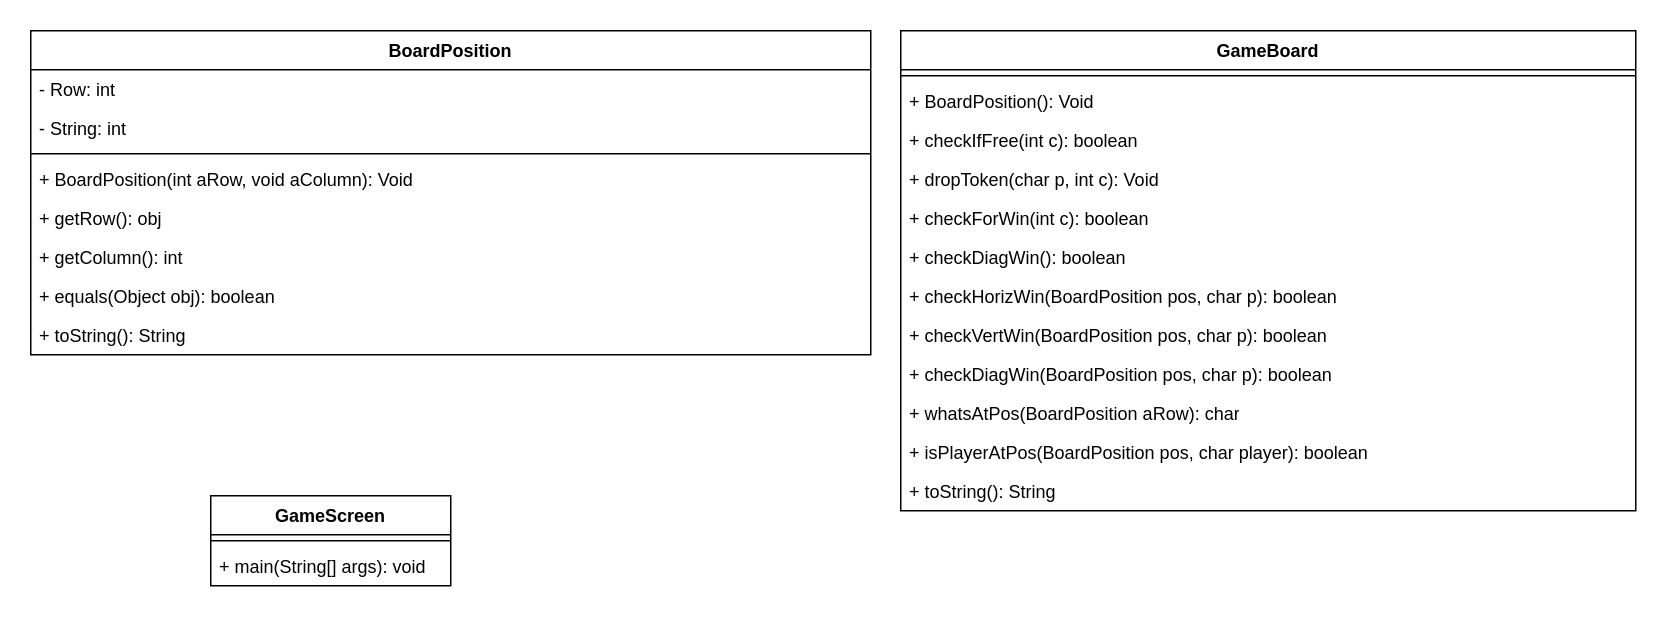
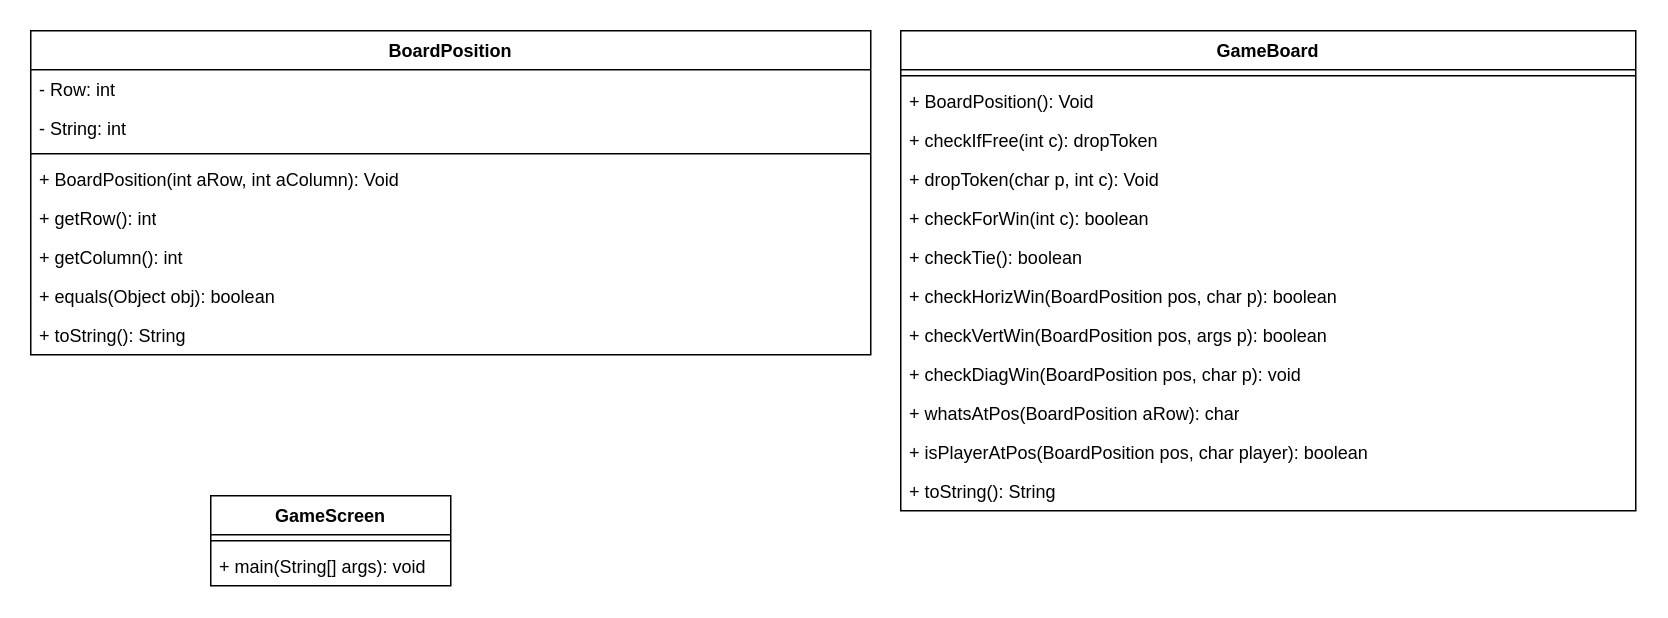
  <mxCell id="0" />
  <mxCell id="1" parent="0" />
  <mxCell id="2" value="BoardPosition" style="swimlane;fontStyle=1;align=center;verticalAlign=top;childLayout=stackLayout;horizontal=1;startSize=26;horizontalStack=0;resizeParent=1;resizeParentMax=0;resizeLast=0;collapsible=1;marginBottom=0;whiteSpace=wrap;html=1;" vertex="1" parent="1"><mxGeometry x="20" y="20" width="560" height="216" as="geometry" /></mxCell>
  <mxCell id="3" value="- Row: int" style="text;strokeColor=none;fillColor=none;align=left;verticalAlign=top;spacingLeft=4;spacingRight=4;overflow=hidden;rotatable=0;points=[[0,0.5],[1,0.5]];portConstraint=eastwest;whiteSpace=wrap;html=1;" vertex="1" parent="2"><mxGeometry y="26" width="560" height="26" as="geometry" /></mxCell>
  <mxCell id="4" value="- String: int" style="text;strokeColor=none;fillColor=none;align=left;verticalAlign=top;spacingLeft=4;spacingRight=4;overflow=hidden;rotatable=0;points=[[0,0.5],[1,0.5]];portConstraint=eastwest;whiteSpace=wrap;html=1;" vertex="1" parent="2"><mxGeometry y="52" width="560" height="26" as="geometry" /></mxCell>
  <mxCell id="5" value="" style="line;strokeWidth=1;fillColor=none;align=left;verticalAlign=middle;spacingTop=-1;spacingLeft=3;spacingRight=3;rotatable=0;labelPosition=right;points=[];portConstraint=eastwest;strokeColor=inherit;" vertex="1" parent="2"><mxGeometry y="78" width="560" height="8" as="geometry" /></mxCell>
- <mxCell id="6" value="+ BoardPosition(int aRow, void aColumn): Void" style="text;strokeColor=none;fillColor=none;align=left;verticalAlign=top;spacingLeft=4;spacingRight=4;overflow=hidden;rotatable=0;points=[[0,0.5],[1,0.5]];portConstraint=eastwest;whiteSpace=wrap;html=1;" vertex="1" parent="2"><mxGeometry y="86" width="560" height="26" as="geometry" /></mxCell>
- <mxCell id="7" value="+ getRow(): obj" style="text;strokeColor=none;fillColor=none;align=left;verticalAlign=top;spacingLeft=4;spacingRight=4;overflow=hidden;rotatable=0;points=[[0,0.5],[1,0.5]];portConstraint=eastwest;whiteSpace=wrap;html=1;" vertex="1" parent="2"><mxGeometry y="112" width="560" height="26" as="geometry" /></mxCell>
+ <mxCell id="6" value="+ BoardPosition(int aRow, int aColumn): Void" style="text;strokeColor=none;fillColor=none;align=left;verticalAlign=top;spacingLeft=4;spacingRight=4;overflow=hidden;rotatable=0;points=[[0,0.5],[1,0.5]];portConstraint=eastwest;whiteSpace=wrap;html=1;" vertex="1" parent="2"><mxGeometry y="86" width="560" height="26" as="geometry" /></mxCell>
+ <mxCell id="7" value="+ getRow(): int" style="text;strokeColor=none;fillColor=none;align=left;verticalAlign=top;spacingLeft=4;spacingRight=4;overflow=hidden;rotatable=0;points=[[0,0.5],[1,0.5]];portConstraint=eastwest;whiteSpace=wrap;html=1;" vertex="1" parent="2"><mxGeometry y="112" width="560" height="26" as="geometry" /></mxCell>
  <mxCell id="8" value="+ getColumn(): int" style="text;strokeColor=none;fillColor=none;align=left;verticalAlign=top;spacingLeft=4;spacingRight=4;overflow=hidden;rotatable=0;points=[[0,0.5],[1,0.5]];portConstraint=eastwest;whiteSpace=wrap;html=1;" vertex="1" parent="2"><mxGeometry y="138" width="560" height="26" as="geometry" /></mxCell>
  <mxCell id="9" value="+ equals(Object obj): boolean" style="text;strokeColor=none;fillColor=none;align=left;verticalAlign=top;spacingLeft=4;spacingRight=4;overflow=hidden;rotatable=0;points=[[0,0.5],[1,0.5]];portConstraint=eastwest;whiteSpace=wrap;html=1;" vertex="1" parent="2"><mxGeometry y="164" width="560" height="26" as="geometry" /></mxCell>
  <mxCell id="10" value="+ toString(): String" style="text;strokeColor=none;fillColor=none;align=left;verticalAlign=top;spacingLeft=4;spacingRight=4;overflow=hidden;rotatable=0;points=[[0,0.5],[1,0.5]];portConstraint=eastwest;whiteSpace=wrap;html=1;" vertex="1" parent="2"><mxGeometry y="190" width="560" height="26" as="geometry" /></mxCell>
  <mxCell id="11" value="GameBoard" style="swimlane;fontStyle=1;align=center;verticalAlign=top;childLayout=stackLayout;horizontal=1;startSize=26;horizontalStack=0;resizeParent=1;resizeParentMax=0;resizeLast=0;collapsible=1;marginBottom=0;whiteSpace=wrap;html=1;" vertex="1" parent="1"><mxGeometry x="600" y="20" width="490" height="320" as="geometry" /></mxCell>
  <mxCell id="12" value="" style="line;strokeWidth=1;fillColor=none;align=left;verticalAlign=middle;spacingTop=-1;spacingLeft=3;spacingRight=3;rotatable=0;labelPosition=right;points=[];portConstraint=eastwest;strokeColor=inherit;" vertex="1" parent="11"><mxGeometry y="26" width="490" height="8" as="geometry" /></mxCell>
  <mxCell id="13" value="+ BoardPosition(): Void" style="text;strokeColor=none;fillColor=none;align=left;verticalAlign=top;spacingLeft=4;spacingRight=4;overflow=hidden;rotatable=0;points=[[0,0.5],[1,0.5]];portConstraint=eastwest;whiteSpace=wrap;html=1;" vertex="1" parent="11"><mxGeometry y="34" width="490" height="26" as="geometry" /></mxCell>
- <mxCell id="14" value="+ checkIfFree(int c): boolean" style="text;strokeColor=none;fillColor=none;align=left;verticalAlign=top;spacingLeft=4;spacingRight=4;overflow=hidden;rotatable=0;points=[[0,0.5],[1,0.5]];portConstraint=eastwest;whiteSpace=wrap;html=1;" vertex="1" parent="11"><mxGeometry y="60" width="490" height="26" as="geometry" /></mxCell>
+ <mxCell id="14" value="+ checkIfFree(int c): dropToken" style="text;strokeColor=none;fillColor=none;align=left;verticalAlign=top;spacingLeft=4;spacingRight=4;overflow=hidden;rotatable=0;points=[[0,0.5],[1,0.5]];portConstraint=eastwest;whiteSpace=wrap;html=1;" vertex="1" parent="11"><mxGeometry y="60" width="490" height="26" as="geometry" /></mxCell>
  <mxCell id="15" value="+ dropToken(char p, int c): Void" style="text;strokeColor=none;fillColor=none;align=left;verticalAlign=top;spacingLeft=4;spacingRight=4;overflow=hidden;rotatable=0;points=[[0,0.5],[1,0.5]];portConstraint=eastwest;whiteSpace=wrap;html=1;" vertex="1" parent="11"><mxGeometry y="86" width="490" height="26" as="geometry" /></mxCell>
  <mxCell id="16" value="+ checkForWin(int c): boolean" style="text;strokeColor=none;fillColor=none;align=left;verticalAlign=top;spacingLeft=4;spacingRight=4;overflow=hidden;rotatable=0;points=[[0,0.5],[1,0.5]];portConstraint=eastwest;whiteSpace=wrap;html=1;" vertex="1" parent="11"><mxGeometry y="112" width="490" height="26" as="geometry" /></mxCell>
- <mxCell id="17" value="+ checkDiagWin(): boolean" style="text;strokeColor=none;fillColor=none;align=left;verticalAlign=top;spacingLeft=4;spacingRight=4;overflow=hidden;rotatable=0;points=[[0,0.5],[1,0.5]];portConstraint=eastwest;whiteSpace=wrap;html=1;" vertex="1" parent="11"><mxGeometry y="138" width="490" height="26" as="geometry" /></mxCell>
+ <mxCell id="17" value="+ checkTie(): boolean" style="text;strokeColor=none;fillColor=none;align=left;verticalAlign=top;spacingLeft=4;spacingRight=4;overflow=hidden;rotatable=0;points=[[0,0.5],[1,0.5]];portConstraint=eastwest;whiteSpace=wrap;html=1;" vertex="1" parent="11"><mxGeometry y="138" width="490" height="26" as="geometry" /></mxCell>
  <mxCell id="18" value="+ checkHorizWin(BoardPosition pos, char p): boolean" style="text;strokeColor=none;fillColor=none;align=left;verticalAlign=top;spacingLeft=4;spacingRight=4;overflow=hidden;rotatable=0;points=[[0,0.5],[1,0.5]];portConstraint=eastwest;whiteSpace=wrap;html=1;" vertex="1" parent="11"><mxGeometry y="164" width="490" height="26" as="geometry" /></mxCell>
- <mxCell id="19" value="+ checkVertWin(BoardPosition pos, char p): boolean" style="text;strokeColor=none;fillColor=none;align=left;verticalAlign=top;spacingLeft=4;spacingRight=4;overflow=hidden;rotatable=0;points=[[0,0.5],[1,0.5]];portConstraint=eastwest;whiteSpace=wrap;html=1;" vertex="1" parent="11"><mxGeometry y="190" width="490" height="26" as="geometry" /></mxCell>
- <mxCell id="20" value="+ checkDiagWin(BoardPosition pos, char p): boolean" style="text;strokeColor=none;fillColor=none;align=left;verticalAlign=top;spacingLeft=4;spacingRight=4;overflow=hidden;rotatable=0;points=[[0,0.5],[1,0.5]];portConstraint=eastwest;whiteSpace=wrap;html=1;" vertex="1" parent="11"><mxGeometry y="216" width="490" height="26" as="geometry" /></mxCell>
+ <mxCell id="19" value="+ checkVertWin(BoardPosition pos, args p): boolean" style="text;strokeColor=none;fillColor=none;align=left;verticalAlign=top;spacingLeft=4;spacingRight=4;overflow=hidden;rotatable=0;points=[[0,0.5],[1,0.5]];portConstraint=eastwest;whiteSpace=wrap;html=1;" vertex="1" parent="11"><mxGeometry y="190" width="490" height="26" as="geometry" /></mxCell>
+ <mxCell id="20" value="+ checkDiagWin(BoardPosition pos, char p): void" style="text;strokeColor=none;fillColor=none;align=left;verticalAlign=top;spacingLeft=4;spacingRight=4;overflow=hidden;rotatable=0;points=[[0,0.5],[1,0.5]];portConstraint=eastwest;whiteSpace=wrap;html=1;" vertex="1" parent="11"><mxGeometry y="216" width="490" height="26" as="geometry" /></mxCell>
  <mxCell id="21" value="+ whatsAtPos(BoardPosition aRow): char" style="text;strokeColor=none;fillColor=none;align=left;verticalAlign=top;spacingLeft=4;spacingRight=4;overflow=hidden;rotatable=0;points=[[0,0.5],[1,0.5]];portConstraint=eastwest;whiteSpace=wrap;html=1;" vertex="1" parent="11"><mxGeometry y="242" width="490" height="26" as="geometry" /></mxCell>
  <mxCell id="22" value="+ isPlayerAtPos(BoardPosition pos, char player): boolean" style="text;strokeColor=none;fillColor=none;align=left;verticalAlign=top;spacingLeft=4;spacingRight=4;overflow=hidden;rotatable=0;points=[[0,0.5],[1,0.5]];portConstraint=eastwest;whiteSpace=wrap;html=1;" vertex="1" parent="11"><mxGeometry y="268" width="490" height="26" as="geometry" /></mxCell>
  <mxCell id="23" value="+ toString(): String" style="text;strokeColor=none;fillColor=none;align=left;verticalAlign=top;spacingLeft=4;spacingRight=4;overflow=hidden;rotatable=0;points=[[0,0.5],[1,0.5]];portConstraint=eastwest;whiteSpace=wrap;html=1;" vertex="1" parent="11"><mxGeometry y="294" width="490" height="26" as="geometry" /></mxCell>
  <mxCell id="24" value="GameScreen" style="swimlane;fontStyle=1;align=center;verticalAlign=top;childLayout=stackLayout;horizontal=1;startSize=26;horizontalStack=0;resizeParent=1;resizeParentMax=0;resizeLast=0;collapsible=1;marginBottom=0;whiteSpace=wrap;html=1;" vertex="1" parent="1"><mxGeometry x="140" y="330" width="160" height="60" as="geometry" /></mxCell>
  <mxCell id="25" value="" style="line;strokeWidth=1;fillColor=none;align=left;verticalAlign=middle;spacingTop=-1;spacingLeft=3;spacingRight=3;rotatable=0;labelPosition=right;points=[];portConstraint=eastwest;strokeColor=inherit;" vertex="1" parent="24"><mxGeometry y="26" width="160" height="8" as="geometry" /></mxCell>
  <mxCell id="26" value="+ main(String[] args): void" style="text;strokeColor=none;fillColor=none;align=left;verticalAlign=top;spacingLeft=4;spacingRight=4;overflow=hidden;rotatable=0;points=[[0,0.5],[1,0.5]];portConstraint=eastwest;whiteSpace=wrap;html=1;" vertex="1" parent="24"><mxGeometry y="34" width="160" height="26" as="geometry" /></mxCell>
